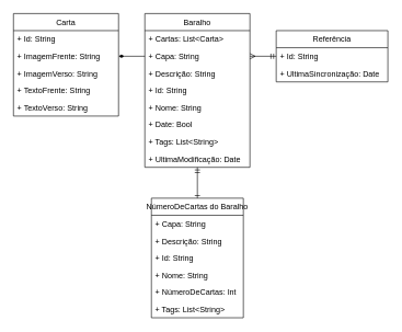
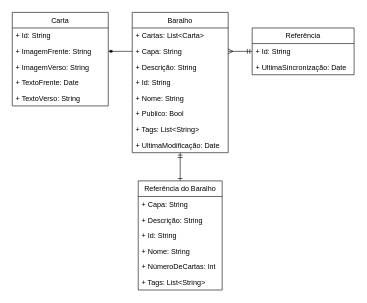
  <mxCell id="0" />
  <mxCell id="1" parent="0" />
  <mxCell id="2" value="Carta" style="swimlane;fontStyle=0;childLayout=stackLayout;horizontal=1;startSize=26;fillColor=none;horizontalStack=0;resizeParent=1;resizeParentMax=0;resizeLast=0;collapsible=1;marginBottom=0;" parent="1" vertex="1"><mxGeometry x="20" y="20" width="160" height="156" as="geometry" /></mxCell>
  <mxCell id="3" value="+ Id: String" style="text;strokeColor=none;fillColor=none;align=left;verticalAlign=top;spacingLeft=4;spacingRight=4;overflow=hidden;rotatable=0;points=[[0,0.5],[1,0.5]];portConstraint=eastwest;" parent="2" vertex="1"><mxGeometry y="26" width="160" height="26" as="geometry" /></mxCell>
  <mxCell id="4" value="+ ImagemFrente: String" style="text;strokeColor=none;fillColor=none;align=left;verticalAlign=top;spacingLeft=4;spacingRight=4;overflow=hidden;rotatable=0;points=[[0,0.5],[1,0.5]];portConstraint=eastwest;" parent="2" vertex="1"><mxGeometry y="52" width="160" height="26" as="geometry" /></mxCell>
  <mxCell id="5" value="+ ImagemVerso: String" style="text;strokeColor=none;fillColor=none;align=left;verticalAlign=top;spacingLeft=4;spacingRight=4;overflow=hidden;rotatable=0;points=[[0,0.5],[1,0.5]];portConstraint=eastwest;" parent="2" vertex="1"><mxGeometry y="78" width="160" height="26" as="geometry" /></mxCell>
- <mxCell id="6" value="+ TextoFrente: String" style="text;strokeColor=none;fillColor=none;align=left;verticalAlign=top;spacingLeft=4;spacingRight=4;overflow=hidden;rotatable=0;points=[[0,0.5],[1,0.5]];portConstraint=eastwest;" parent="2" vertex="1"><mxGeometry y="104" width="160" height="26" as="geometry" /></mxCell>
+ <mxCell id="6" value="+ TextoFrente: Date" style="text;strokeColor=none;fillColor=none;align=left;verticalAlign=top;spacingLeft=4;spacingRight=4;overflow=hidden;rotatable=0;points=[[0,0.5],[1,0.5]];portConstraint=eastwest;" parent="2" vertex="1"><mxGeometry y="104" width="160" height="26" as="geometry" /></mxCell>
  <mxCell id="7" value="+ TextoVerso: String" style="text;strokeColor=none;fillColor=none;align=left;verticalAlign=top;spacingLeft=4;spacingRight=4;overflow=hidden;rotatable=0;points=[[0,0.5],[1,0.5]];portConstraint=eastwest;" parent="2" vertex="1"><mxGeometry y="130" width="160" height="26" as="geometry" /></mxCell>
  <mxCell id="8" style="edgeStyle=orthogonalEdgeStyle;rounded=0;orthogonalLoop=1;jettySize=auto;html=1;endArrow=ERone;endFill=0;startArrow=ERmandOne;startFill=0;" parent="1" source="9" target="23" edge="1"><mxGeometry relative="1" as="geometry" /></mxCell>
  <mxCell id="9" value="Baralho" style="swimlane;fontStyle=0;childLayout=stackLayout;horizontal=1;startSize=26;fillColor=none;horizontalStack=0;resizeParent=1;resizeParentMax=0;resizeLast=0;collapsible=1;marginBottom=0;" parent="1" vertex="1"><mxGeometry x="220" y="20" width="160" height="234" as="geometry" /></mxCell>
  <mxCell id="10" value="+ Cartas: List&lt;Carta&gt;" style="text;strokeColor=none;fillColor=none;align=left;verticalAlign=top;spacingLeft=4;spacingRight=4;overflow=hidden;rotatable=0;points=[[0,0.5],[1,0.5]];portConstraint=eastwest;" parent="9" vertex="1"><mxGeometry y="26" width="160" height="26" as="geometry" /></mxCell>
  <mxCell id="11" value="+ Capa: String" style="text;strokeColor=none;fillColor=none;align=left;verticalAlign=top;spacingLeft=4;spacingRight=4;overflow=hidden;rotatable=0;points=[[0,0.5],[1,0.5]];portConstraint=eastwest;" vertex="1" parent="9"><mxGeometry y="52" width="160" height="26" as="geometry" /></mxCell>
  <mxCell id="12" value="+ Descrição: String" style="text;strokeColor=none;fillColor=none;align=left;verticalAlign=top;spacingLeft=4;spacingRight=4;overflow=hidden;rotatable=0;points=[[0,0.5],[1,0.5]];portConstraint=eastwest;" parent="9" vertex="1"><mxGeometry y="78" width="160" height="26" as="geometry" /></mxCell>
  <mxCell id="13" value="+ Id: String" style="text;strokeColor=none;fillColor=none;align=left;verticalAlign=top;spacingLeft=4;spacingRight=4;overflow=hidden;rotatable=0;points=[[0,0.5],[1,0.5]];portConstraint=eastwest;" parent="9" vertex="1"><mxGeometry y="104" width="160" height="26" as="geometry" /></mxCell>
  <mxCell id="14" value="+ Nome: String" style="text;strokeColor=none;fillColor=none;align=left;verticalAlign=top;spacingLeft=4;spacingRight=4;overflow=hidden;rotatable=0;points=[[0,0.5],[1,0.5]];portConstraint=eastwest;" parent="9" vertex="1"><mxGeometry y="130" width="160" height="26" as="geometry" /></mxCell>
- <mxCell id="15" value="+ Date: Bool" style="text;strokeColor=none;fillColor=none;align=left;verticalAlign=top;spacingLeft=4;spacingRight=4;overflow=hidden;rotatable=0;points=[[0,0.5],[1,0.5]];portConstraint=eastwest;" parent="9" vertex="1"><mxGeometry y="156" width="160" height="26" as="geometry" /></mxCell>
+ <mxCell id="15" value="+ Publico: Bool" style="text;strokeColor=none;fillColor=none;align=left;verticalAlign=top;spacingLeft=4;spacingRight=4;overflow=hidden;rotatable=0;points=[[0,0.5],[1,0.5]];portConstraint=eastwest;" parent="9" vertex="1"><mxGeometry y="156" width="160" height="26" as="geometry" /></mxCell>
  <mxCell id="16" value="+ Tags: List&lt;String&gt;" style="text;strokeColor=none;fillColor=none;align=left;verticalAlign=top;spacingLeft=4;spacingRight=4;overflow=hidden;rotatable=0;points=[[0,0.5],[1,0.5]];portConstraint=eastwest;" vertex="1" parent="9"><mxGeometry y="182" width="160" height="26" as="geometry" /></mxCell>
  <mxCell id="17" value="+ UltimaModificação: Date" style="text;strokeColor=none;fillColor=none;align=left;verticalAlign=top;spacingLeft=4;spacingRight=4;overflow=hidden;rotatable=0;points=[[0,0.5],[1,0.5]];portConstraint=eastwest;" parent="9" vertex="1"><mxGeometry y="208" width="160" height="26" as="geometry" /></mxCell>
  <mxCell id="18" value="Referência" style="swimlane;fontStyle=0;childLayout=stackLayout;horizontal=1;startSize=26;fillColor=none;horizontalStack=0;resizeParent=1;resizeParentMax=0;resizeLast=0;collapsible=1;marginBottom=0;" parent="1" vertex="1"><mxGeometry x="420" y="46" width="170" height="78" as="geometry" /></mxCell>
  <mxCell id="19" value="+ Id: String" style="text;strokeColor=none;fillColor=none;align=left;verticalAlign=top;spacingLeft=4;spacingRight=4;overflow=hidden;rotatable=0;points=[[0,0.5],[1,0.5]];portConstraint=eastwest;" parent="18" vertex="1"><mxGeometry y="26" width="170" height="26" as="geometry" /></mxCell>
  <mxCell id="20" value="+ UltimaSincronização: Date" style="text;strokeColor=none;fillColor=none;align=left;verticalAlign=top;spacingLeft=4;spacingRight=4;overflow=hidden;rotatable=0;points=[[0,0.5],[1,0.5]];portConstraint=eastwest;" vertex="1" parent="18"><mxGeometry y="52" width="170" height="26" as="geometry" /></mxCell>
  <mxCell id="21" style="edgeStyle=orthogonalEdgeStyle;rounded=0;orthogonalLoop=1;jettySize=auto;html=1;entryX=1;entryY=0.5;entryDx=0;entryDy=0;endArrow=ERmany;endFill=0;strokeWidth=1;startArrow=ERmandOne;startFill=0;exitX=0;exitY=0.5;exitDx=0;exitDy=0;" parent="1" source="19" target="11" edge="1"><mxGeometry relative="1" as="geometry"><mxPoint x="490" y="104" as="sourcePoint" /></mxGeometry></mxCell>
  <mxCell id="22" style="edgeStyle=orthogonalEdgeStyle;rounded=0;orthogonalLoop=1;jettySize=auto;html=1;entryX=1;entryY=0.5;entryDx=0;entryDy=0;endArrow=diamondThin;endFill=1;exitX=0;exitY=0.5;exitDx=0;exitDy=0;" parent="1" source="11" target="4" edge="1"><mxGeometry relative="1" as="geometry"><Array as="points" /></mxGeometry></mxCell>
- <mxCell id="23" value="NúmeroDeCartas do Baralho" style="swimlane;fontStyle=0;childLayout=stackLayout;horizontal=1;startSize=26;fillColor=none;horizontalStack=0;resizeParent=1;resizeParentMax=0;resizeLast=0;collapsible=1;marginBottom=0;" parent="1" vertex="1"><mxGeometry x="230" y="301" width="140" height="182" as="geometry" /></mxCell>
+ <mxCell id="23" value="Referência do Baralho" style="swimlane;fontStyle=0;childLayout=stackLayout;horizontal=1;startSize=26;fillColor=none;horizontalStack=0;resizeParent=1;resizeParentMax=0;resizeLast=0;collapsible=1;marginBottom=0;" parent="1" vertex="1"><mxGeometry x="230" y="301" width="140" height="182" as="geometry" /></mxCell>
  <mxCell id="24" value="+ Capa: String" style="text;strokeColor=none;fillColor=none;align=left;verticalAlign=top;spacingLeft=4;spacingRight=4;overflow=hidden;rotatable=0;points=[[0,0.5],[1,0.5]];portConstraint=eastwest;" vertex="1" parent="23"><mxGeometry y="26" width="140" height="26" as="geometry" /></mxCell>
  <mxCell id="25" value="+ Descrição: String" style="text;strokeColor=none;fillColor=none;align=left;verticalAlign=top;spacingLeft=4;spacingRight=4;overflow=hidden;rotatable=0;points=[[0,0.5],[1,0.5]];portConstraint=eastwest;" parent="23" vertex="1"><mxGeometry y="52" width="140" height="26" as="geometry" /></mxCell>
  <mxCell id="26" value="+ Id: String" style="text;strokeColor=none;fillColor=none;align=left;verticalAlign=top;spacingLeft=4;spacingRight=4;overflow=hidden;rotatable=0;points=[[0,0.5],[1,0.5]];portConstraint=eastwest;" parent="23" vertex="1"><mxGeometry y="78" width="140" height="26" as="geometry" /></mxCell>
  <mxCell id="27" value="+ Nome: String" style="text;strokeColor=none;fillColor=none;align=left;verticalAlign=top;spacingLeft=4;spacingRight=4;overflow=hidden;rotatable=0;points=[[0,0.5],[1,0.5]];portConstraint=eastwest;" parent="23" vertex="1"><mxGeometry y="104" width="140" height="26" as="geometry" /></mxCell>
  <mxCell id="28" value="+ NúmeroDeCartas: Int" style="text;strokeColor=none;fillColor=none;align=left;verticalAlign=top;spacingLeft=4;spacingRight=4;overflow=hidden;rotatable=0;points=[[0,0.5],[1,0.5]];portConstraint=eastwest;" parent="23" vertex="1"><mxGeometry y="130" width="140" height="26" as="geometry" /></mxCell>
  <mxCell id="29" value="+ Tags: List&lt;String&gt;" style="text;strokeColor=none;fillColor=none;align=left;verticalAlign=top;spacingLeft=4;spacingRight=4;overflow=hidden;rotatable=0;points=[[0,0.5],[1,0.5]];portConstraint=eastwest;" vertex="1" parent="23"><mxGeometry y="156" width="140" height="26" as="geometry" /></mxCell>
